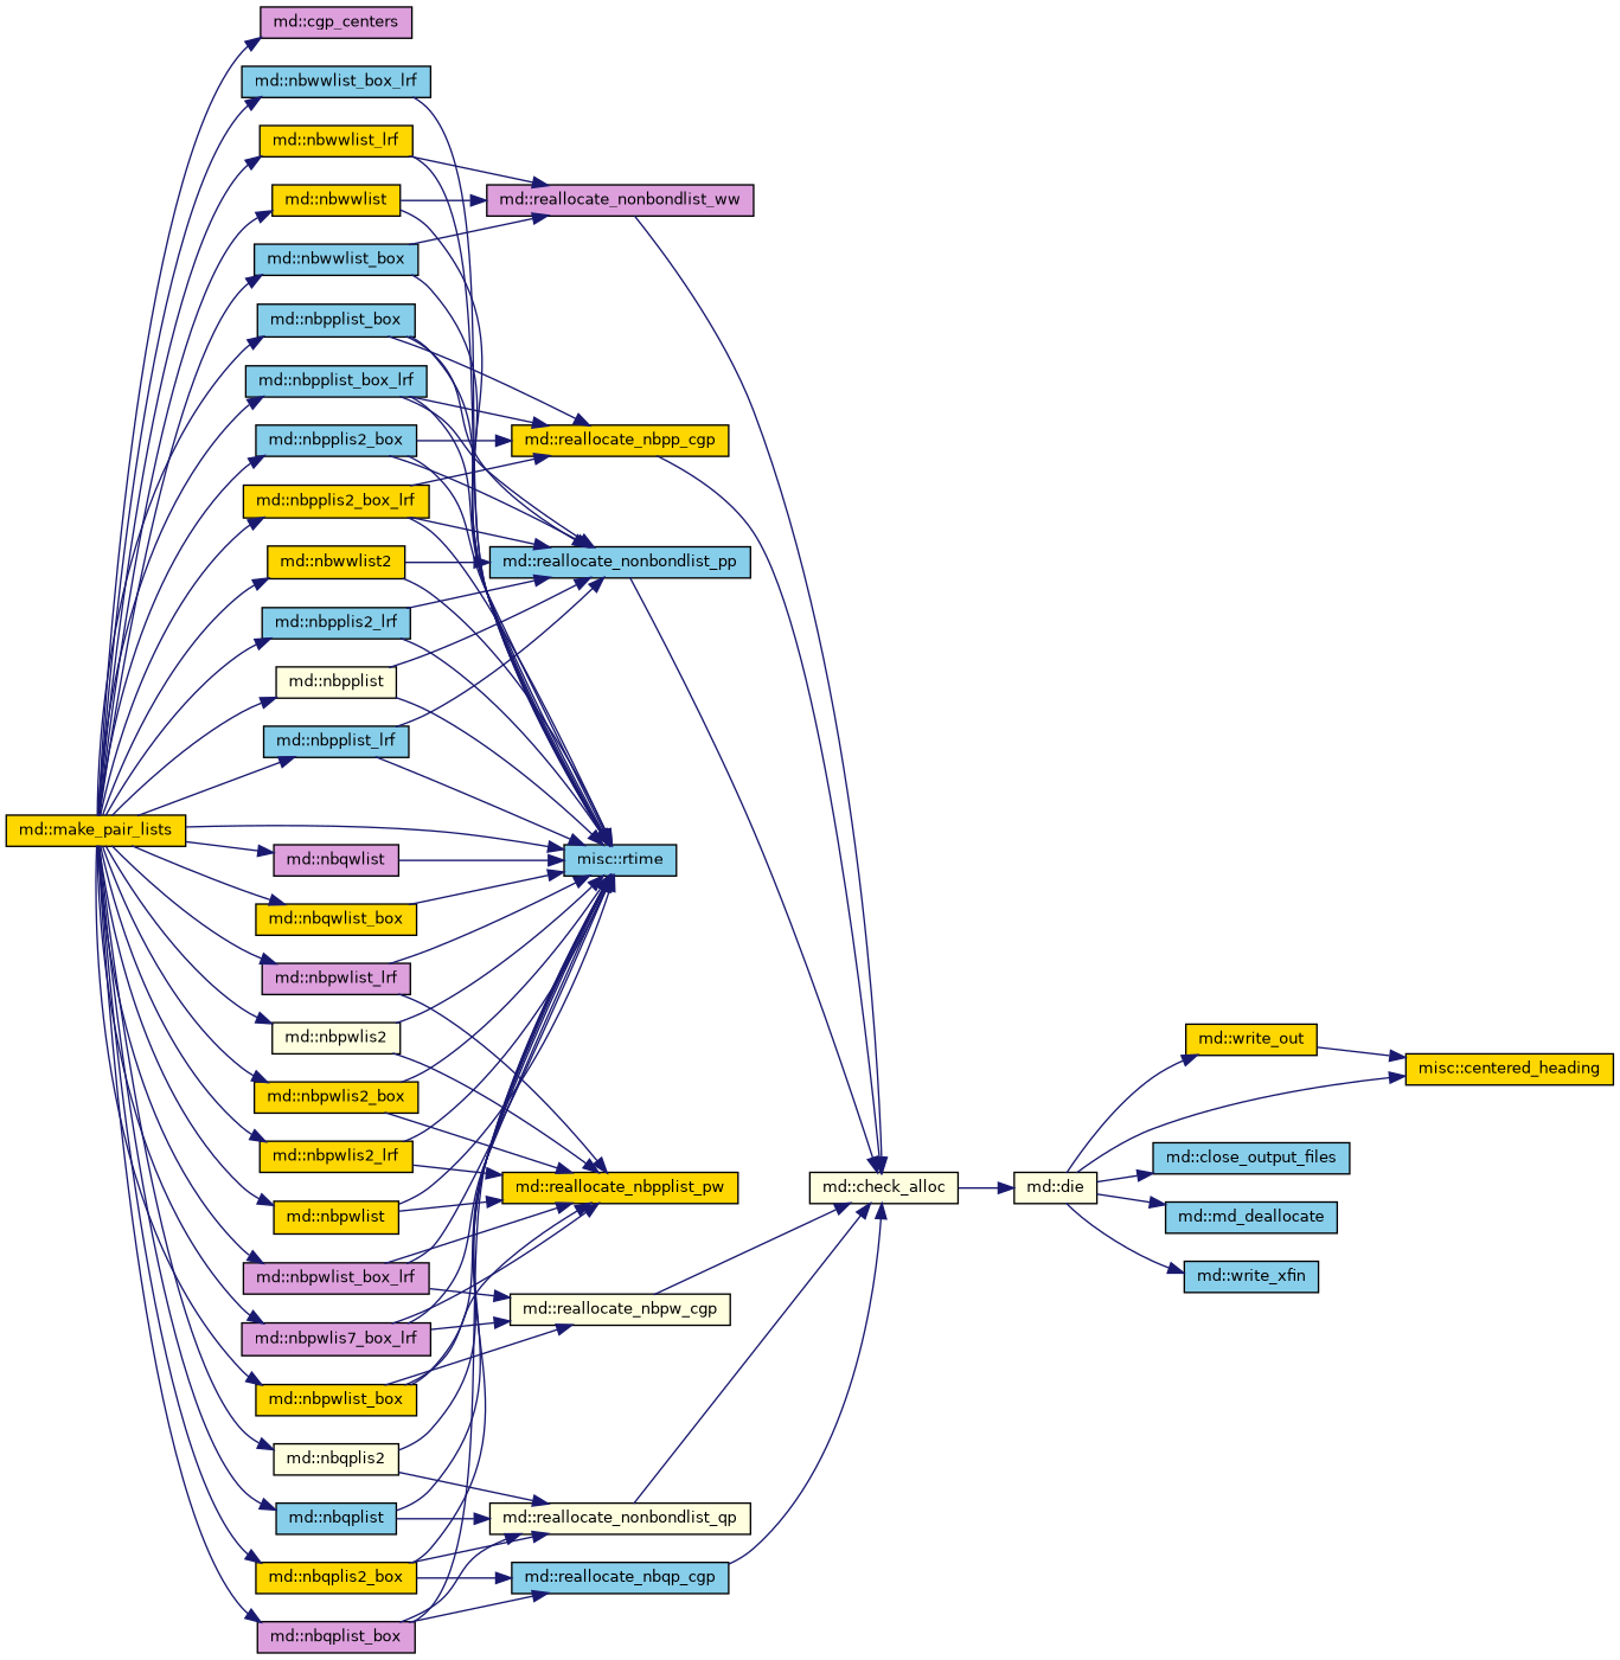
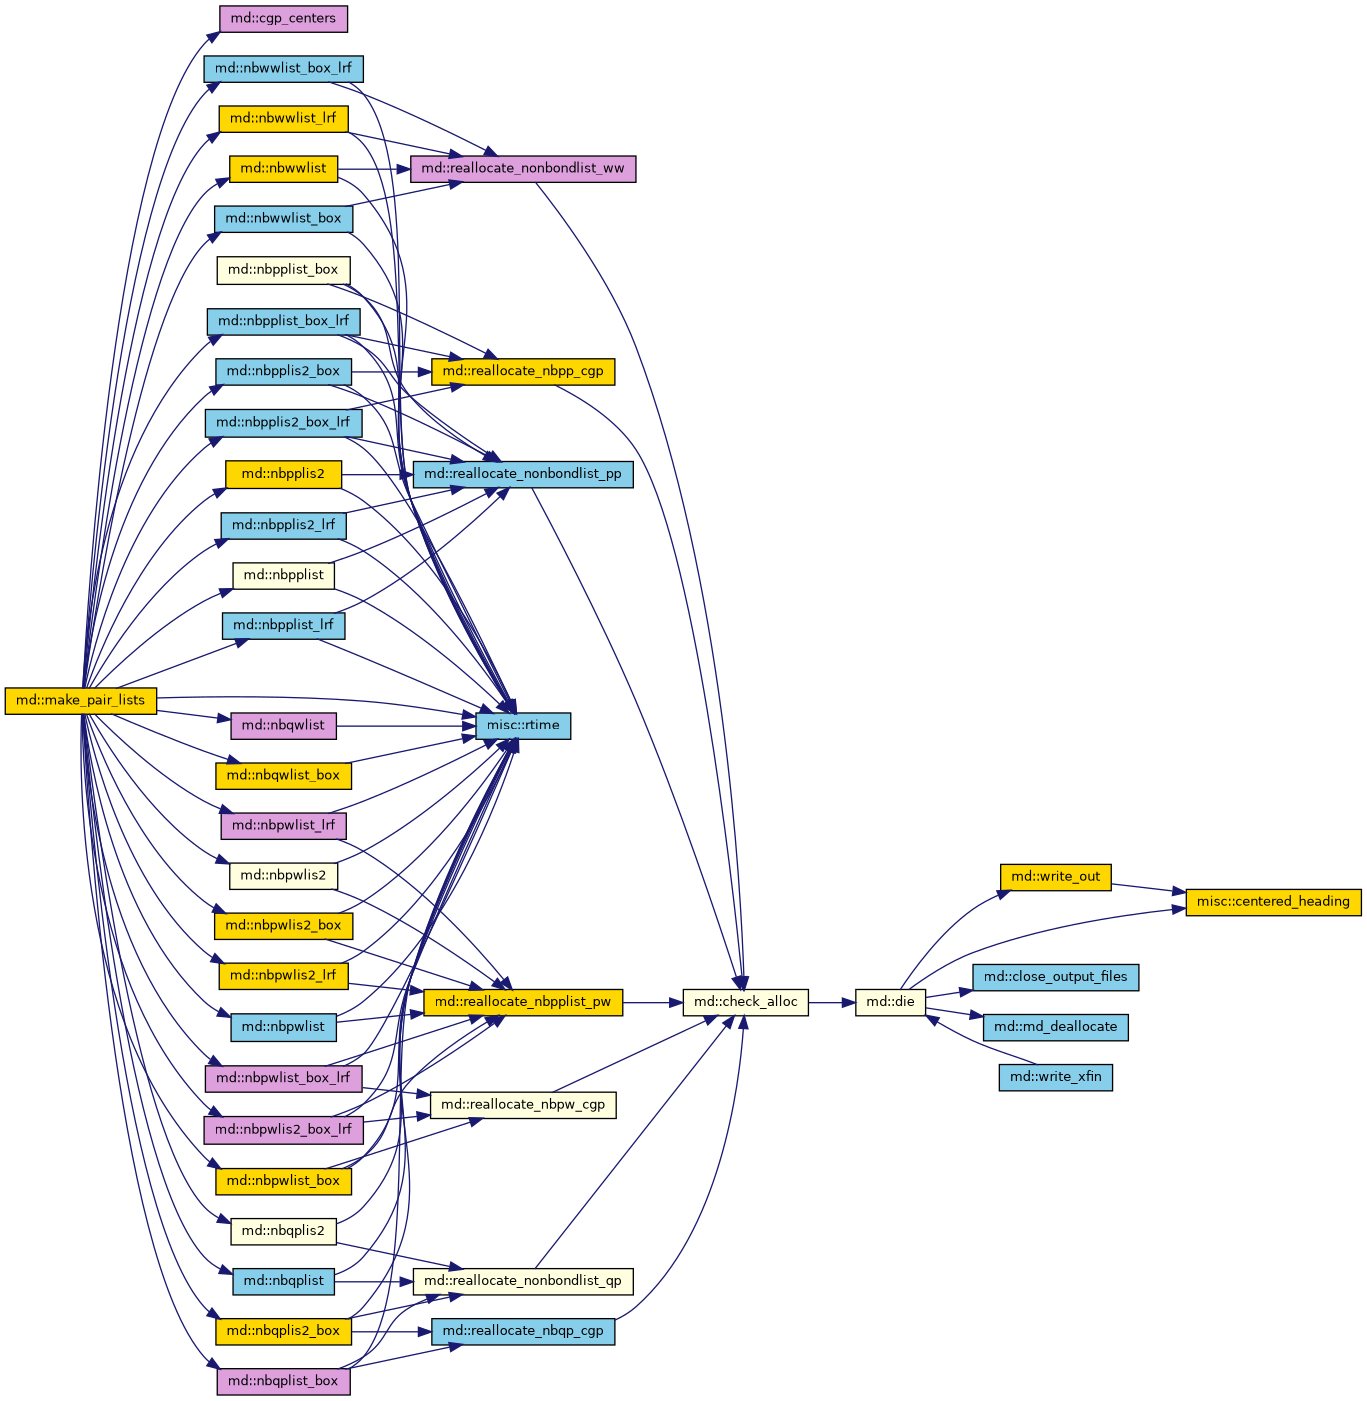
  digraph {
    rankdir=LR
    node [color=black fillcolor=skyblue fontname=Helvetica fontsize=10 shape=record style=filled]
    edge [color=midnightblue fontname=Helvetica fontsize=10 labelfontname=Helvetica labelfontsize=10 style=solid]
    n1 [fillcolor=gold fontcolor=black height=0.2 label="md::make_pair_lists" width=0.4]
    n2 [fillcolor=plum height=0.2 label="md::cgp_centers" width=0.4]
-   n3 [fillcolor=gold height=0.2 label="md::nbwwlist2" width=0.4]
+   n3 [fillcolor=gold height=0.2 label="md::nbpplis2" width=0.4]
    n4 [height=0.2 label="misc::rtime" width=0.4]
    n5 [height=0.2 label="md::nbpplis2_box" width=0.4]
-   n6 [fillcolor=gold height=0.2 label="md::nbpplis2_box_lrf" width=0.4]
+   n6 [height=0.2 label="md::nbpplis2_box_lrf" width=0.4]
    n7 [height=0.2 label="md::nbpplis2_lrf" width=0.4]
    n8 [fillcolor=lightyellow height=0.2 label="md::nbpplist" width=0.4]
-   n9 [height=0.2 label="md::nbpplist_box" width=0.4]
+   n9 [fillcolor=lightyellow height=0.2 label="md::nbpplist_box" width=0.4]
    n10 [height=0.2 label="md::nbpplist_box_lrf" width=0.4]
    n11 [height=0.2 label="md::nbpplist_lrf" width=0.4]
    n12 [fillcolor=lightyellow height=0.2 label="md::nbpwlis2" width=0.4]
    n13 [fillcolor=gold height=0.2 label="md::nbpwlis2_box" width=0.4]
-   n14 [fillcolor=plum height=0.2 label="md::nbpwlis7_box_lrf" width=0.4]
+   n14 [fillcolor=plum height=0.2 label="md::nbpwlis2_box_lrf" width=0.4]
    n15 [fillcolor=gold height=0.2 label="md::nbpwlis2_lrf" width=0.4]
-   n16 [fillcolor=gold height=0.2 label="md::nbpwlist" width=0.4]
+   n16 [height=0.2 label="md::nbpwlist" width=0.4]
    n17 [fillcolor=gold height=0.2 label="md::nbpwlist_box" width=0.4]
    n18 [fillcolor=plum height=0.2 label="md::nbpwlist_box_lrf" width=0.4]
    n19 [fillcolor=plum height=0.2 label="md::nbpwlist_lrf" width=0.4]
    n20 [fillcolor=lightyellow height=0.2 label="md::nbqplis2" width=0.4]
    n21 [fillcolor=gold height=0.2 label="md::nbqplis2_box" width=0.4]
    n22 [height=0.2 label="md::nbqplist" width=0.4]
    n23 [fillcolor=plum height=0.2 label="md::nbqplist_box" width=0.4]
    n24 [fillcolor=plum height=0.2 label="md::nbqwlist" width=0.4]
    n25 [fillcolor=gold height=0.2 label="md::nbqwlist_box" width=0.4]
    n26 [fillcolor=gold height=0.2 label="md::nbwwlist" width=0.4]
    n27 [height=0.2 label="md::nbwwlist_box" width=0.4]
    n28 [height=0.2 label="md::nbwwlist_box_lrf" width=0.4]
    n29 [fillcolor=gold height=0.2 label="md::nbwwlist_lrf" width=0.4]
    n30 [height=0.2 label="md::reallocate_nonbondlist_pp" width=0.4]
    n31 [fillcolor=gold height=0.2 label="md::reallocate_nbpp_cgp" width=0.4]
    n32 [fillcolor=gold height=0.2 label="md::reallocate_nbpplist_pw" width=0.4]
    n33 [fillcolor=lightyellow height=0.2 label="md::reallocate_nbpw_cgp" width=0.4]
    n34 [fillcolor=lightyellow height=0.2 label="md::reallocate_nonbondlist_qp" width=0.4]
    n35 [height=0.2 label="md::reallocate_nbqp_cgp" width=0.4]
    n36 [fillcolor=plum height=0.2 label="md::reallocate_nonbondlist_ww" width=0.4]
    n37 [fillcolor=lightyellow height=0.2 label="md::check_alloc" width=0.4]
    n38 [fillcolor=lightyellow height=0.2 label="md::die" width=0.4]
    n39 [fillcolor=gold height=0.2 label="misc::centered_heading" width=0.4]
    n40 [height=0.2 label="md::close_output_files" width=0.4]
    n41 [height=0.2 label="md::md_deallocate" width=0.4]
    n42 [fillcolor=gold height=0.2 label="md::write_out" width=0.4]
    n43 [height=0.2 label="md::write_xfin" width=0.4]
    n1 -> n2
    n1 -> n3
    n1 -> n4
    n1 -> n5
    n1 -> n6
    n1 -> n7
    n1 -> n8
-   n1 -> n9
    n1 -> n10
    n1 -> n11
    n1 -> n12
    n1 -> n13
    n1 -> n14
    n1 -> n15
    n1 -> n16
    n1 -> n17
    n1 -> n18
    n1 -> n19
    n1 -> n20
    n1 -> n21
    n1 -> n22
    n1 -> n23
    n1 -> n24
    n1 -> n25
    n1 -> n26
    n1 -> n27
    n1 -> n28
    n1 -> n29
    n3 -> n4
    n3 -> n30
    n5 -> n4
    n5 -> n30
    n5 -> n31
    n6 -> n4
    n6 -> n30
    n6 -> n31
    n7 -> n4
    n7 -> n30
    n8 -> n4
    n8 -> n30
    n9 -> n4
    n9 -> n30
    n9 -> n31
    n10 -> n4
    n10 -> n30
    n10 -> n31
    n11 -> n4
    n11 -> n30
    n12 -> n4
    n12 -> n32
    n13 -> n4
    n13 -> n32
    n14 -> n4
    n14 -> n32
    n14 -> n33
    n15 -> n4
    n15 -> n32
    n16 -> n4
    n16 -> n32
    n17 -> n4
    n17 -> n32
    n17 -> n33
    n18 -> n4
    n18 -> n32
    n18 -> n33
    n19 -> n4
    n19 -> n32
    n20 -> n4
    n20 -> n34
    n21 -> n4
    n21 -> n34
    n21 -> n35
    n22 -> n4
    n22 -> n34
    n23 -> n4
    n23 -> n34
    n23 -> n35
    n24 -> n4
    n25 -> n4
    n26 -> n4
    n26 -> n36
    n27 -> n4
    n27 -> n36
    n28 -> n4
+   n28 -> n36
    n29 -> n4
    n29 -> n36
    n30 -> n37
    n31 -> n37
+   n32 -> n37
    n33 -> n37
    n34 -> n37
    n35 -> n37
    n36 -> n37
    n37 -> n38
    n38 -> n39
    n38 -> n40
    n38 -> n41
    n38 -> n42
-   n38 -> n43
+   n43 -> n38
    n42 -> n39
  }
